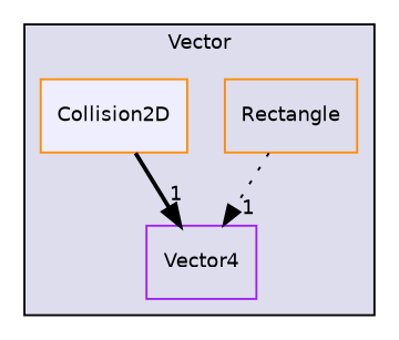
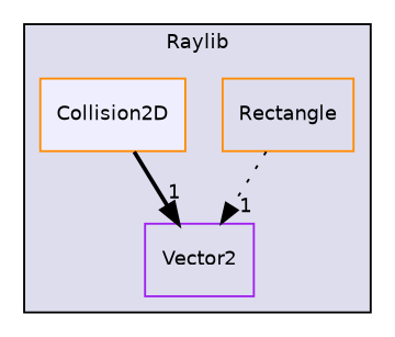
  digraph {
    compound=true
    node [color=darkorange fontname=Helvetica fontsize=10 shape=box]
    edge [headlabel=1 labeldistance=1.5 labelfontname=Helvetica labelfontsize=10]
    n1 [label=Rectangle]
-   n2 [color=purple label=Vector4]
+   n2 [color=purple label=Vector2]
    n3 [fillcolor="#eeeeff" label=Collision2D pencolor=black style=filled]
    subgraph cluster_1 {
      bgcolor="#ddddee"
      fontname=Helvetica
      fontsize=10
-     label=Vector
+     label=Raylib
      pencolor=black
      n1
      n2
      n3
    }
    n1 -> n2 [style=dotted]
    n3 -> n2 [style=bold]
  }
